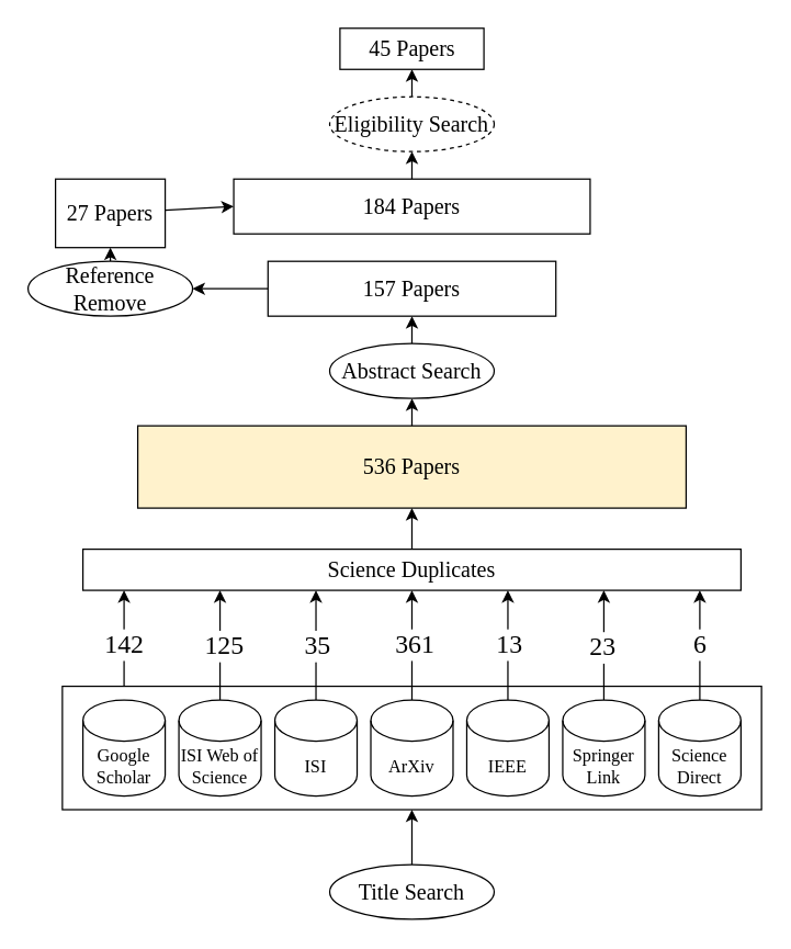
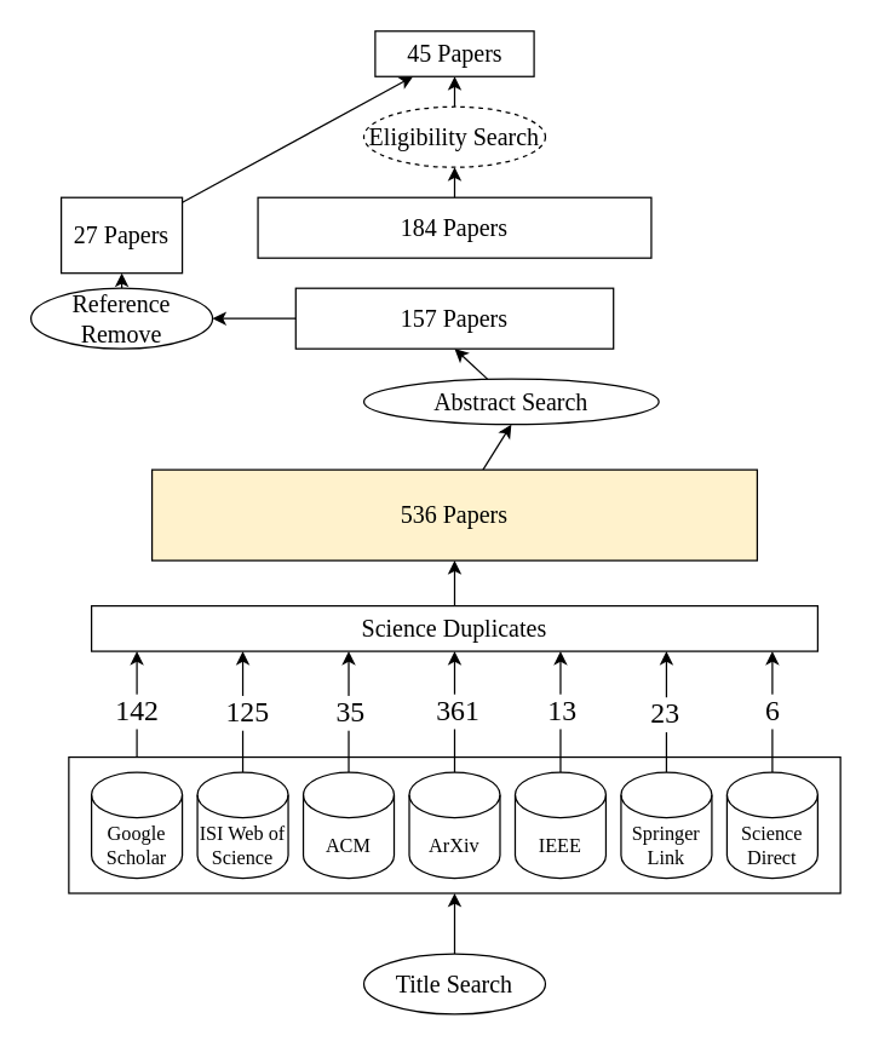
  <mxCell id="0" />
  <mxCell id="1" parent="0" />
  <mxCell id="2" value="142" style="rounded=0;orthogonalLoop=1;jettySize=auto;html=1;fontFamily=Cambria;fontSize=19;" edge="1" parent="1" source="4"><mxGeometry relative="1" as="geometry"><mxPoint x="90" y="430" as="targetPoint" /></mxGeometry></mxCell>
  <mxCell id="3" value="" style="rounded=0;whiteSpace=wrap;html=1;fontFamily=Cambria;fontSize=16;" vertex="1" parent="1"><mxGeometry x="45" y="500" width="510" height="90" as="geometry" /></mxCell>
  <mxCell id="4" value="Google&lt;br style=&quot;font-size: 13px;&quot;&gt;Scholar" style="shape=cylinder3;whiteSpace=wrap;html=1;boundedLbl=1;backgroundOutline=1;size=15;fontFamily=Cambria;fontSize=13;" vertex="1" parent="1"><mxGeometry x="60" y="510" width="60" height="70" as="geometry" /></mxCell>
  <mxCell id="5" style="edgeStyle=none;rounded=0;orthogonalLoop=1;jettySize=auto;html=1;" edge="1" parent="1" source="7"><mxGeometry relative="1" as="geometry"><mxPoint x="160" y="430" as="targetPoint" /></mxGeometry></mxCell>
  <mxCell id="6" value="125" style="edgeLabel;html=1;align=center;verticalAlign=middle;resizable=0;points=[];fontFamily=Cambria;fontSize=19;" vertex="1" connectable="0" parent="5"><mxGeometry x="-0.394" y="-2" relative="1" as="geometry"><mxPoint y="-16" as="offset" /></mxGeometry></mxCell>
  <mxCell id="7" value="ISI Web of Science" style="shape=cylinder3;whiteSpace=wrap;html=1;boundedLbl=1;backgroundOutline=1;size=15;fontFamily=Cambria;fontSize=13;" vertex="1" parent="1"><mxGeometry x="130" y="510" width="60" height="70" as="geometry" /></mxCell>
  <mxCell id="8" style="edgeStyle=none;rounded=0;orthogonalLoop=1;jettySize=auto;html=1;" edge="1" parent="1" source="10"><mxGeometry relative="1" as="geometry"><mxPoint x="230" y="430" as="targetPoint" /></mxGeometry></mxCell>
  <mxCell id="9" value="35" style="edgeLabel;html=1;align=center;verticalAlign=middle;resizable=0;points=[];fontFamily=Cambria;fontSize=19;" vertex="1" connectable="0" parent="8"><mxGeometry x="-0.15" y="1" relative="1" as="geometry"><mxPoint x="1" y="-6" as="offset" /></mxGeometry></mxCell>
- <mxCell id="10" value="ISI" style="shape=cylinder3;whiteSpace=wrap;html=1;boundedLbl=1;backgroundOutline=1;size=15;fontFamily=Cambria;fontSize=13;" vertex="1" parent="1"><mxGeometry x="200" y="510" width="60" height="70" as="geometry" /></mxCell>
+ <mxCell id="10" value="ACM" style="shape=cylinder3;whiteSpace=wrap;html=1;boundedLbl=1;backgroundOutline=1;size=15;fontFamily=Cambria;fontSize=13;" vertex="1" parent="1"><mxGeometry x="200" y="510" width="60" height="70" as="geometry" /></mxCell>
  <mxCell id="11" style="edgeStyle=none;rounded=0;orthogonalLoop=1;jettySize=auto;html=1;" edge="1" parent="1" source="13"><mxGeometry relative="1" as="geometry"><mxPoint x="300" y="430" as="targetPoint" /></mxGeometry></mxCell>
  <mxCell id="12" value="361" style="edgeLabel;html=1;align=center;verticalAlign=middle;resizable=0;points=[];fontFamily=Cambria;fontSize=19;" vertex="1" connectable="0" parent="11"><mxGeometry x="0.025" y="-1" relative="1" as="geometry"><mxPoint as="offset" /></mxGeometry></mxCell>
  <mxCell id="13" value="ArXiv" style="shape=cylinder3;whiteSpace=wrap;html=1;boundedLbl=1;backgroundOutline=1;size=15;fontFamily=Cambria;fontSize=13;" vertex="1" parent="1"><mxGeometry x="270" y="510" width="60" height="70" as="geometry" /></mxCell>
  <mxCell id="14" style="edgeStyle=none;rounded=0;orthogonalLoop=1;jettySize=auto;html=1;" edge="1" parent="1" source="16"><mxGeometry relative="1" as="geometry"><mxPoint x="370" y="430" as="targetPoint" /></mxGeometry></mxCell>
  <mxCell id="15" value="13" style="edgeLabel;html=1;align=center;verticalAlign=middle;resizable=0;points=[];fontFamily=Cambria;fontSize=19;" vertex="1" connectable="0" parent="14"><mxGeometry x="0.025" relative="1" as="geometry"><mxPoint as="offset" /></mxGeometry></mxCell>
  <mxCell id="16" value="IEEE" style="shape=cylinder3;whiteSpace=wrap;html=1;boundedLbl=1;backgroundOutline=1;size=15;fontFamily=Cambria;fontSize=13;" vertex="1" parent="1"><mxGeometry x="340" y="510" width="60" height="70" as="geometry" /></mxCell>
  <mxCell id="17" style="edgeStyle=none;rounded=0;orthogonalLoop=1;jettySize=auto;html=1;" edge="1" parent="1" source="19"><mxGeometry relative="1" as="geometry"><mxPoint x="440" y="430" as="targetPoint" /></mxGeometry></mxCell>
  <mxCell id="18" value="23" style="edgeLabel;html=1;align=center;verticalAlign=middle;resizable=0;points=[];fontFamily=Cambria;fontSize=19;" vertex="1" connectable="0" parent="17"><mxGeometry x="-0.013" y="2" relative="1" as="geometry"><mxPoint as="offset" /></mxGeometry></mxCell>
  <mxCell id="19" value="Springer&lt;br style=&quot;font-size: 13px;&quot;&gt;Link" style="shape=cylinder3;whiteSpace=wrap;html=1;boundedLbl=1;backgroundOutline=1;size=15;fontFamily=Cambria;fontSize=13;" vertex="1" parent="1"><mxGeometry x="410" y="510" width="60" height="70" as="geometry" /></mxCell>
  <mxCell id="20" value="6" style="edgeStyle=none;rounded=0;orthogonalLoop=1;jettySize=auto;html=1;fontFamily=Cambria;fontSize=19;" edge="1" parent="1" source="21"><mxGeometry relative="1" as="geometry"><mxPoint x="510" y="430" as="targetPoint" /></mxGeometry></mxCell>
  <mxCell id="21" value="Science&lt;br style=&quot;font-size: 13px;&quot;&gt;Direct" style="shape=cylinder3;whiteSpace=wrap;html=1;boundedLbl=1;backgroundOutline=1;size=15;fontFamily=Cambria;fontSize=13;" vertex="1" parent="1"><mxGeometry x="480" y="510" width="60" height="70" as="geometry" /></mxCell>
  <mxCell id="22" style="edgeStyle=none;rounded=0;orthogonalLoop=1;jettySize=auto;html=1;entryX=0.5;entryY=1;entryDx=0;entryDy=0;fontFamily=Cambria;fontSize=16;" edge="1" parent="1" source="23" target="25"><mxGeometry relative="1" as="geometry" /></mxCell>
  <mxCell id="23" value="Science Duplicates" style="rounded=0;whiteSpace=wrap;html=1;fontFamily=Cambria;fontSize=16;" vertex="1" parent="1"><mxGeometry x="60" y="400" width="480" height="30" as="geometry" /></mxCell>
  <mxCell id="24" style="edgeStyle=none;rounded=0;orthogonalLoop=1;jettySize=auto;html=1;entryX=0.5;entryY=1;entryDx=0;entryDy=0;fontFamily=Cambria;fontSize=16;" edge="1" parent="1" source="25" target="29"><mxGeometry relative="1" as="geometry" /></mxCell>
  <mxCell id="25" value="536 Papers" style="rounded=0;whiteSpace=wrap;html=1;fontFamily=Cambria;fontSize=16;fillColor=#fff2cc;" vertex="1" parent="1"><mxGeometry x="100" y="310" width="400" height="60" as="geometry" /></mxCell>
  <mxCell id="26" style="edgeStyle=none;rounded=0;orthogonalLoop=1;jettySize=auto;html=1;entryX=0.5;entryY=1;entryDx=0;entryDy=0;fontFamily=Cambria;fontSize=16;" edge="1" parent="1" target="3"><mxGeometry relative="1" as="geometry"><mxPoint x="300" y="630" as="sourcePoint" /></mxGeometry></mxCell>
  <mxCell id="27" value="Title Search" style="ellipse;whiteSpace=wrap;html=1;fontFamily=Cambria;fontSize=16;" vertex="1" parent="1"><mxGeometry x="240" y="630" width="120" height="40" as="geometry" /></mxCell>
  <mxCell id="28" style="edgeStyle=none;rounded=0;orthogonalLoop=1;jettySize=auto;html=1;entryX=0.5;entryY=1;entryDx=0;entryDy=0;fontFamily=Cambria;fontSize=16;" edge="1" parent="1" source="29" target="31"><mxGeometry relative="1" as="geometry" /></mxCell>
- <mxCell id="29" value="Abstract Search" style="ellipse;whiteSpace=wrap;html=1;fontFamily=Cambria;fontSize=16;" vertex="1" parent="1"><mxGeometry x="240" y="250" width="120" height="40" as="geometry" /></mxCell>
+ <mxCell id="29" value="Abstract Search" style="ellipse;whiteSpace=wrap;html=1;fontFamily=Cambria;fontSize=16;" vertex="1" parent="1"><mxGeometry x="240" y="250" width="195" height="30" as="geometry" /></mxCell>
  <mxCell id="30" style="edgeStyle=none;rounded=0;orthogonalLoop=1;jettySize=auto;html=1;entryX=1;entryY=0.5;entryDx=0;entryDy=0;fontFamily=Cambria;fontSize=16;" edge="1" parent="1" source="31" target="33"><mxGeometry relative="1" as="geometry" /></mxCell>
  <mxCell id="31" value="157 Papers" style="rounded=0;whiteSpace=wrap;html=1;fontFamily=Cambria;fontSize=16;" vertex="1" parent="1"><mxGeometry x="195" y="190" width="210" height="40" as="geometry" /></mxCell>
  <mxCell id="32" style="edgeStyle=none;rounded=0;orthogonalLoop=1;jettySize=auto;html=1;entryX=0.5;entryY=1;entryDx=0;entryDy=0;fontFamily=Cambria;fontSize=16;" edge="1" parent="1" source="33" target="35"><mxGeometry relative="1" as="geometry" /></mxCell>
  <mxCell id="33" value="Reference Remove" style="ellipse;whiteSpace=wrap;html=1;fontFamily=Cambria;fontSize=16;" vertex="1" parent="1"><mxGeometry x="20" y="190" width="120" height="40" as="geometry" /></mxCell>
- <mxCell id="34" style="edgeStyle=none;rounded=0;orthogonalLoop=1;jettySize=auto;html=1;entryX=0;entryY=0.5;entryDx=0;entryDy=0;fontFamily=Cambria;fontSize=16;" edge="1" parent="1" source="35" target="37"><mxGeometry relative="1" as="geometry" /></mxCell>
+ <mxCell id="34" style="edgeStyle=none;rounded=0;orthogonalLoop=1;jettySize=auto;html=1;fontFamily=Cambria;fontSize=16;" edge="1" parent="1" source="35" target="40"><mxGeometry relative="1" as="geometry" /></mxCell>
  <mxCell id="35" value="27 Papers" style="rounded=0;whiteSpace=wrap;html=1;fontFamily=Cambria;fontSize=16;" vertex="1" parent="1"><mxGeometry x="40" y="130" width="80" height="50" as="geometry" /></mxCell>
  <mxCell id="36" style="edgeStyle=none;rounded=0;orthogonalLoop=1;jettySize=auto;html=1;entryX=0.5;entryY=1;entryDx=0;entryDy=0;fontFamily=Cambria;fontSize=16;" edge="1" parent="1" source="37" target="39"><mxGeometry relative="1" as="geometry" /></mxCell>
  <mxCell id="37" value="184 Papers" style="rounded=0;whiteSpace=wrap;html=1;fontFamily=Cambria;fontSize=16;" vertex="1" parent="1"><mxGeometry x="170" y="130" width="260" height="40" as="geometry" /></mxCell>
  <mxCell id="38" style="edgeStyle=none;rounded=0;orthogonalLoop=1;jettySize=auto;html=1;entryX=0.5;entryY=1;entryDx=0;entryDy=0;fontFamily=Cambria;fontSize=16;" edge="1" parent="1" source="39" target="40"><mxGeometry relative="1" as="geometry" /></mxCell>
  <mxCell id="39" value="Eligibility Search" style="ellipse;whiteSpace=wrap;html=1;fontFamily=Cambria;fontSize=16;dashed=1;" vertex="1" parent="1"><mxGeometry x="240" y="70" width="120" height="40" as="geometry" /></mxCell>
  <mxCell id="40" value="45 Papers" style="rounded=0;whiteSpace=wrap;html=1;fontFamily=Cambria;fontSize=16;" vertex="1" parent="1"><mxGeometry x="247.5" y="20" width="105" height="30" as="geometry" /></mxCell>
